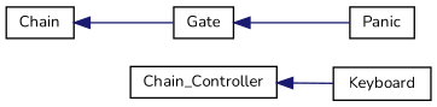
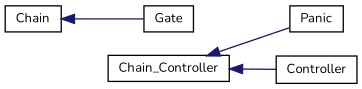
  digraph {
    fontname=Nunito
    rankdir=LR
    node [color=black fontname=Nunito fontsize=10 shape=record]
    edge [color=midnightblue dir=back fontname=Nunito fontsize=10 labelfontname=FreeSans labelfontsize=10 style=solid]
    n1 [height=0.2 label=Chain width=0.4]
    n2 [height=0.2 label=Gate width=0.4]
    n3 [height=0.2 label=Panic width=0.4]
-   n4 [height=0.2 label=Keyboard width=0.4]
+   n4 [height=0.2 label=Controller width=0.4]
    n5 [height=0.2 label=Chain_Controller width=0.4]
    n1 -> n2
-   n2 -> n3
+   n5 -> n3
    n5 -> n4
  }
